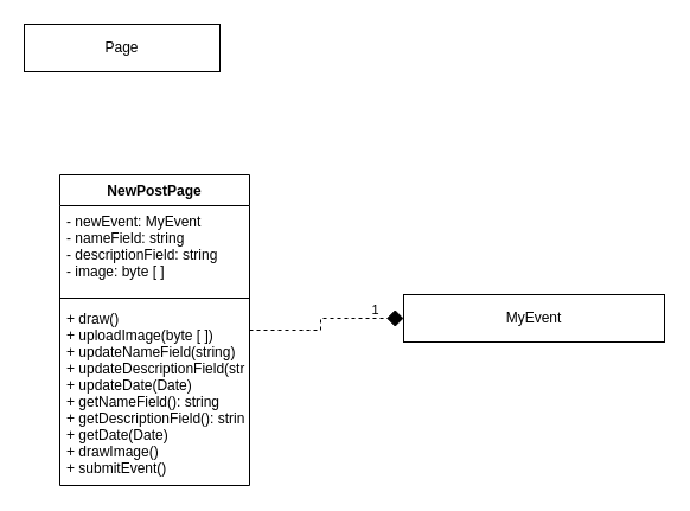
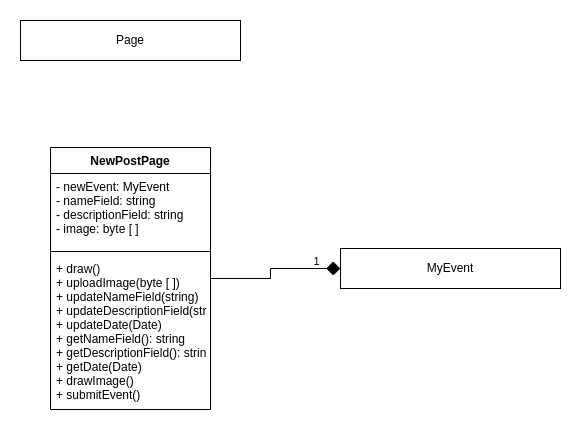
  <mxCell id="0" />
  <mxCell id="1" parent="0" />
- <mxCell id="2" style="edgeStyle=orthogonalEdgeStyle;rounded=0;orthogonalLoop=1;jettySize=auto;html=1;exitX=1;exitY=0.5;exitDx=0;exitDy=0;entryX=0;entryY=0.5;entryDx=0;entryDy=0;endSize=12;endArrow=diamond;endFill=1;dashed=1;" edge="1" parent="1" source="4" target="8"><mxGeometry relative="1" as="geometry" /></mxCell>
+ <mxCell id="2" style="edgeStyle=orthogonalEdgeStyle;rounded=0;orthogonalLoop=1;jettySize=auto;html=1;exitX=1;exitY=0.5;exitDx=0;exitDy=0;entryX=0;entryY=0.5;entryDx=0;entryDy=0;endSize=12;endArrow=diamond;endFill=1;" edge="1" parent="1" source="4" target="8"><mxGeometry relative="1" as="geometry" /></mxCell>
  <mxCell id="3" value="1" style="edgeLabel;html=1;align=center;verticalAlign=middle;resizable=0;points=[];" vertex="1" connectable="0" parent="2"><mxGeometry x="0.606" y="1" relative="1" as="geometry"><mxPoint x="3" y="-7" as="offset" /></mxGeometry></mxCell>
  <mxCell id="4" value="NewPostPage" style="swimlane;fontStyle=1;align=center;verticalAlign=top;childLayout=stackLayout;horizontal=1;startSize=26;horizontalStack=0;resizeParent=1;resizeParentMax=0;resizeLast=0;collapsible=1;marginBottom=0;swimlaneFillColor=default;" vertex="1" parent="1"><mxGeometry x="50" y="147" width="160" height="262" as="geometry"><mxRectangle x="270" y="267" width="165" height="26" as="alternateBounds" /></mxGeometry></mxCell>
  <mxCell id="5" value="- newEvent: MyEvent&#10;- nameField: string&#10;- descriptionField: string&#10;- image: byte [ ]" style="text;strokeColor=none;fillColor=none;align=left;verticalAlign=top;spacingLeft=4;spacingRight=4;overflow=hidden;rotatable=0;points=[[0,0.5],[1,0.5]];portConstraint=eastwest;" vertex="1" parent="4"><mxGeometry y="26" width="160" height="74" as="geometry" /></mxCell>
  <mxCell id="6" value="" style="line;strokeWidth=1;fillColor=none;align=left;verticalAlign=middle;spacingTop=-1;spacingLeft=3;spacingRight=3;rotatable=0;labelPosition=right;points=[];portConstraint=eastwest;" vertex="1" parent="4"><mxGeometry y="100" width="160" height="8" as="geometry" /></mxCell>
  <mxCell id="7" value="+ draw()&#10;+ uploadImage(byte [ ])&#10;+ updateNameField(string)&#10;+ updateDescriptionField(string)&#10;+ updateDate(Date)&#10;+ getNameField(): string&#10;+ getDescriptionField(): string&#10;+ getDate(Date)&#10;+ drawImage()&#10;+ submitEvent()" style="text;strokeColor=none;fillColor=none;align=left;verticalAlign=top;spacingLeft=4;spacingRight=4;overflow=hidden;rotatable=0;points=[[0,0.5],[1,0.5]];portConstraint=eastwest;" vertex="1" parent="4"><mxGeometry y="108" width="160" height="154" as="geometry" /></mxCell>
  <mxCell id="8" value="MyEvent" style="rounded=0;whiteSpace=wrap;html=1;align=center;" vertex="1" parent="1"><mxGeometry x="340" y="248" width="220" height="40" as="geometry" /></mxCell>
- <mxCell id="9" value="Page" style="rounded=0;whiteSpace=wrap;html=1;align=center;" vertex="1" parent="1"><mxGeometry x="20" y="20" width="165" height="40" as="geometry" /></mxCell>
+ <mxCell id="9" value="Page" style="rounded=0;whiteSpace=wrap;html=1;align=center;" vertex="1" parent="1"><mxGeometry x="20" y="20" width="220" height="40" as="geometry" /></mxCell>
